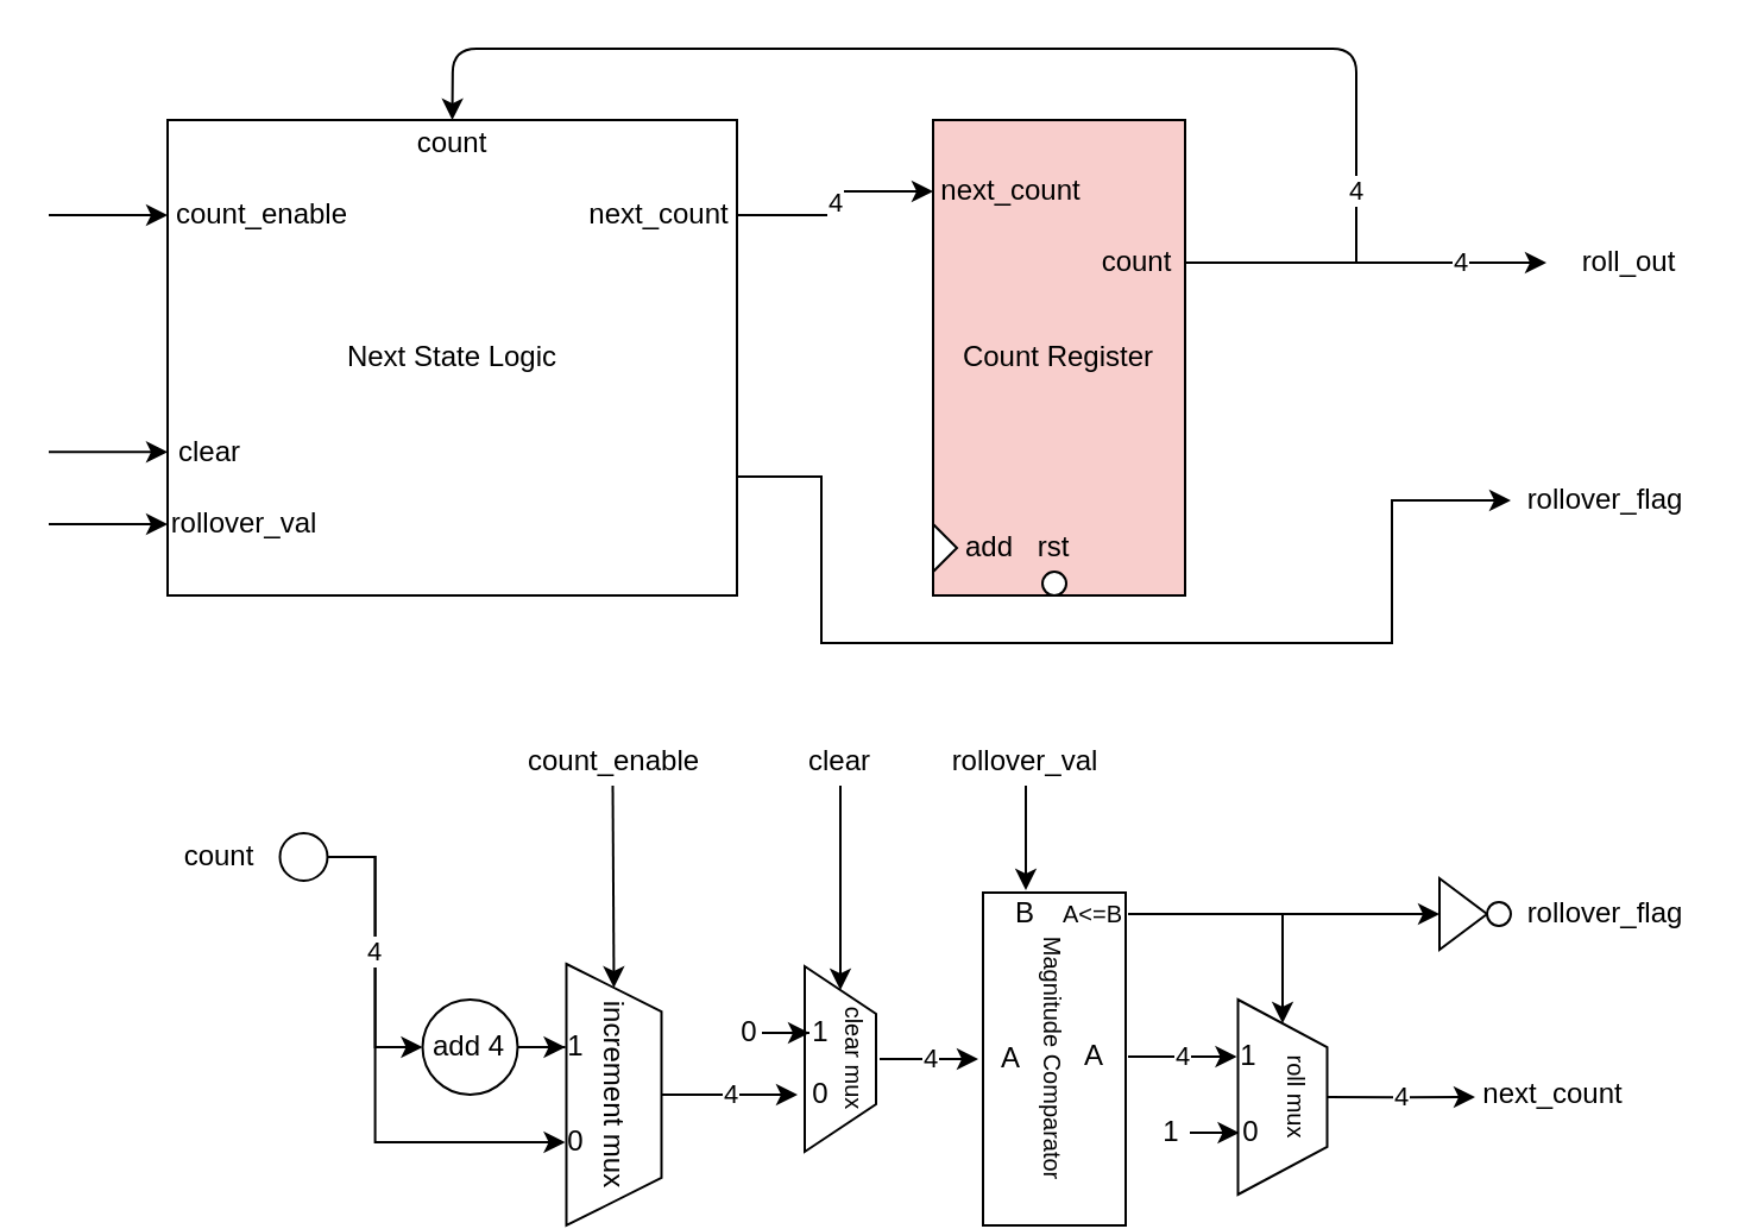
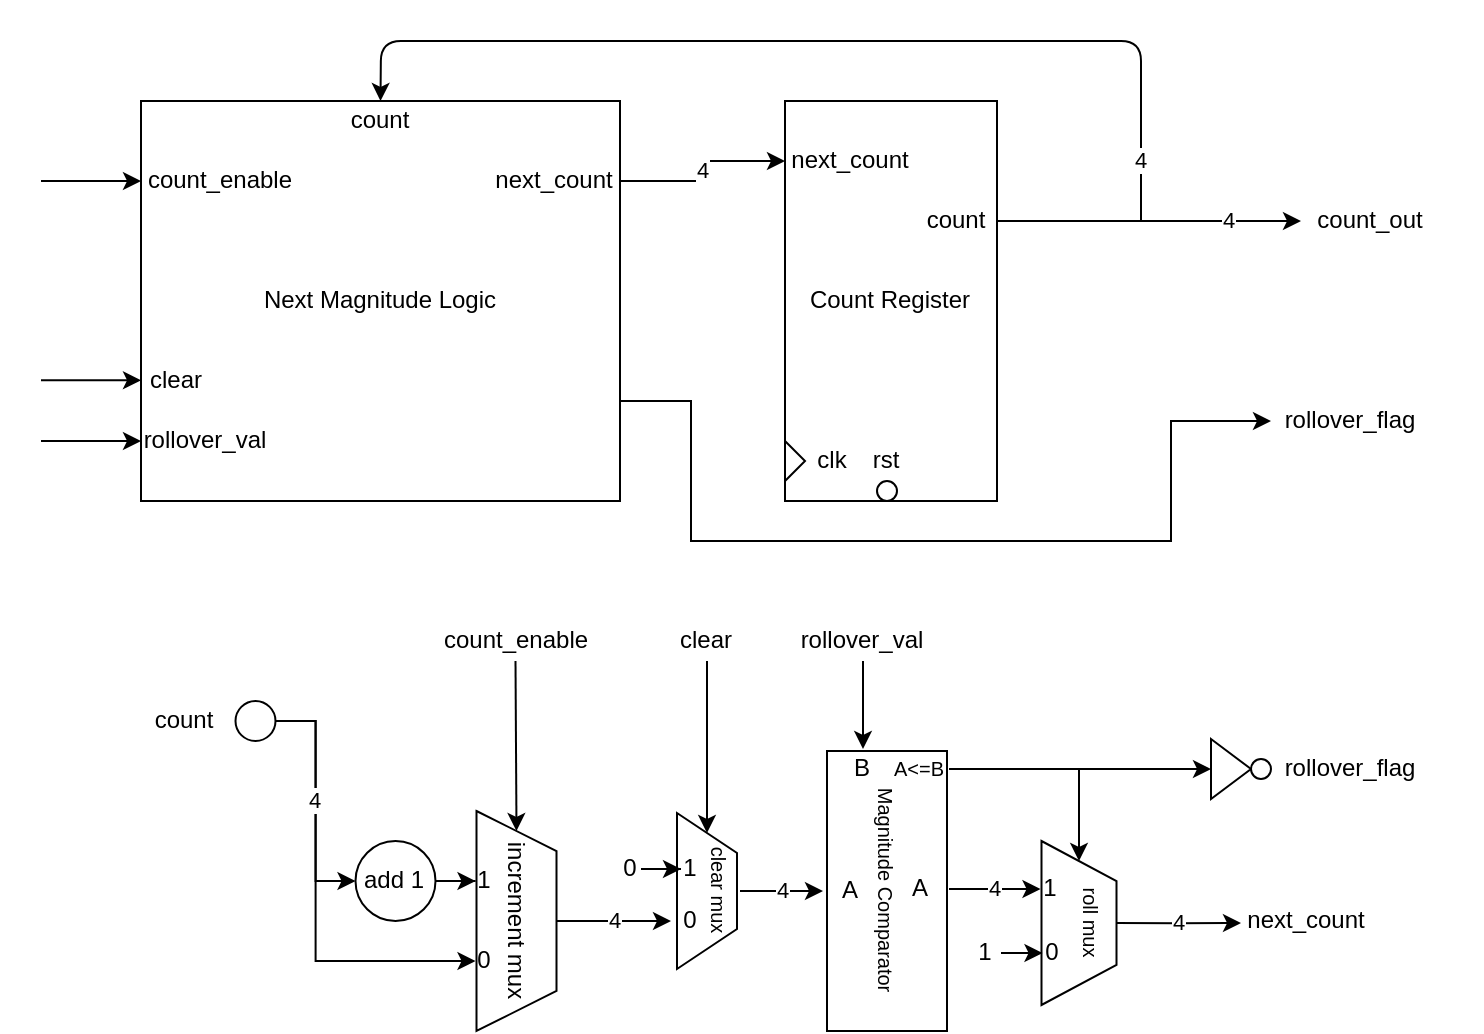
  <mxCell id="0" />
  <mxCell id="1" parent="0" />
- <mxCell id="2" value="Count Register" style="rounded=0;whiteSpace=wrap;html=1;fillColor=#f8cecc;" parent="1" vertex="1"><mxGeometry x="392" y="50" width="106" height="200" as="geometry" /></mxCell>
+ <mxCell id="2" value="Count Register" style="rounded=0;whiteSpace=wrap;html=1;" parent="1" vertex="1"><mxGeometry x="392" y="50" width="106" height="200" as="geometry" /></mxCell>
  <mxCell id="3" value="" style="triangle;whiteSpace=wrap;html=1;" parent="1" vertex="1"><mxGeometry x="392" y="220" width="10" height="20" as="geometry" /></mxCell>
- <mxCell id="4" value="add" style="text;html=1;strokeColor=none;fillColor=none;align=center;verticalAlign=middle;whiteSpace=wrap;rounded=0;" parent="1" vertex="1"><mxGeometry x="396" y="220" width="40" height="20" as="geometry" /></mxCell>
+ <mxCell id="4" value="clk" style="text;html=1;strokeColor=none;fillColor=none;align=center;verticalAlign=middle;whiteSpace=wrap;rounded=0;" parent="1" vertex="1"><mxGeometry x="396" y="220" width="40" height="20" as="geometry" /></mxCell>
  <mxCell id="5" value="rst" style="text;html=1;strokeColor=none;fillColor=none;align=center;verticalAlign=middle;whiteSpace=wrap;rounded=0;" parent="1" vertex="1"><mxGeometry x="423" y="220" width="40" height="20" as="geometry" /></mxCell>
  <mxCell id="6" value="next_count" style="text;html=1;strokeColor=none;fillColor=none;align=center;verticalAlign=middle;whiteSpace=wrap;rounded=0;" parent="1" vertex="1"><mxGeometry x="392" y="70" width="66" height="20" as="geometry" /></mxCell>
  <mxCell id="7" value="4" style="edgeStyle=orthogonalEdgeStyle;rounded=0;orthogonalLoop=1;jettySize=auto;html=1;" parent="1" source="8" edge="1"><mxGeometry x="0.539" relative="1" as="geometry"><mxPoint x="650" y="110" as="targetPoint" /><mxPoint as="offset" /></mxGeometry></mxCell>
  <mxCell id="8" value="count" style="text;html=1;strokeColor=none;fillColor=none;align=center;verticalAlign=middle;whiteSpace=wrap;rounded=0;" parent="1" vertex="1"><mxGeometry x="458" y="100" width="40" height="20" as="geometry" /></mxCell>
  <mxCell id="9" style="edgeStyle=orthogonalEdgeStyle;rounded=0;orthogonalLoop=1;jettySize=auto;html=1;exitX=1;exitY=0.75;exitDx=0;exitDy=0;entryX=0;entryY=0.5;entryDx=0;entryDy=0;" parent="1" source="10" target="65" edge="1"><mxGeometry relative="1" as="geometry"><Array as="points"><mxPoint x="345" y="200" /><mxPoint x="345" y="270" /><mxPoint x="585" y="270" /><mxPoint x="585" y="210" /></Array></mxGeometry></mxCell>
- <mxCell id="10" value="Next State Logic" style="rounded=0;whiteSpace=wrap;html=1;" parent="1" vertex="1"><mxGeometry x="70" y="50" width="239.5" height="200" as="geometry" /></mxCell>
+ <mxCell id="10" value="Next Magnitude Logic" style="rounded=0;whiteSpace=wrap;html=1;" parent="1" vertex="1"><mxGeometry x="70" y="50" width="239.5" height="200" as="geometry" /></mxCell>
  <mxCell id="11" value="rollover_val" style="text;html=1;strokeColor=none;fillColor=none;align=center;verticalAlign=middle;whiteSpace=wrap;rounded=0;" parent="1" vertex="1"><mxGeometry x="70" y="210" width="65" height="20" as="geometry" /></mxCell>
  <mxCell id="12" value="clear" style="text;html=1;strokeColor=none;fillColor=none;align=center;verticalAlign=middle;whiteSpace=wrap;rounded=0;" parent="1" vertex="1"><mxGeometry x="70" y="180" width="35.5" height="20" as="geometry" /></mxCell>
  <mxCell id="13" value="count_enable" style="text;html=1;strokeColor=none;fillColor=none;align=center;verticalAlign=middle;whiteSpace=wrap;rounded=0;" parent="1" vertex="1"><mxGeometry x="70" y="80" width="80" height="20" as="geometry" /></mxCell>
  <mxCell id="14" value="4" style="edgeStyle=orthogonalEdgeStyle;rounded=0;orthogonalLoop=1;jettySize=auto;html=1;entryX=0;entryY=0.5;entryDx=0;entryDy=0;" parent="1" source="15" target="6" edge="1"><mxGeometry relative="1" as="geometry" /></mxCell>
  <mxCell id="15" value="next_count" style="text;html=1;strokeColor=none;fillColor=none;align=center;verticalAlign=middle;whiteSpace=wrap;rounded=0;" parent="1" vertex="1"><mxGeometry x="243.5" y="80" width="66" height="20" as="geometry" /></mxCell>
- <mxCell id="16" value="roll_out" style="text;html=1;strokeColor=none;fillColor=none;align=center;verticalAlign=middle;whiteSpace=wrap;rounded=0;" parent="1" vertex="1"><mxGeometry x="650" y="100" width="70" height="20" as="geometry" /></mxCell>
+ <mxCell id="16" value="count_out" style="text;html=1;strokeColor=none;fillColor=none;align=center;verticalAlign=middle;whiteSpace=wrap;rounded=0;" parent="1" vertex="1"><mxGeometry x="650" y="100" width="70" height="20" as="geometry" /></mxCell>
  <mxCell id="17" value="4" style="endArrow=classic;html=1;entryX=0.5;entryY=0;entryDx=0;entryDy=0;" parent="1" target="10" edge="1"><mxGeometry x="-0.88" width="50" height="50" relative="1" as="geometry"><mxPoint x="570" y="110" as="sourcePoint" /><mxPoint x="610" y="40" as="targetPoint" /><Array as="points"><mxPoint x="570" y="20" /><mxPoint x="190" y="20" /></Array><mxPoint as="offset" /></mxGeometry></mxCell>
  <mxCell id="18" value="count" style="text;html=1;strokeColor=none;fillColor=none;align=center;verticalAlign=middle;whiteSpace=wrap;rounded=0;" parent="1" vertex="1"><mxGeometry x="170" y="50" width="40" height="20" as="geometry" /></mxCell>
  <mxCell id="19" value="" style="endArrow=classic;html=1;entryX=0;entryY=0.5;entryDx=0;entryDy=0;" parent="1" target="13" edge="1"><mxGeometry width="50" height="50" relative="1" as="geometry"><mxPoint x="20" y="90" as="sourcePoint" /><mxPoint x="50" y="70" as="targetPoint" /></mxGeometry></mxCell>
  <mxCell id="20" value="" style="endArrow=classic;html=1;entryX=0;entryY=0.5;entryDx=0;entryDy=0;" parent="1" edge="1"><mxGeometry width="50" height="50" relative="1" as="geometry"><mxPoint x="20" y="189.66" as="sourcePoint" /><mxPoint x="70" y="189.66" as="targetPoint" /></mxGeometry></mxCell>
  <mxCell id="21" value="" style="endArrow=classic;html=1;entryX=0;entryY=0.5;entryDx=0;entryDy=0;" parent="1" edge="1"><mxGeometry width="50" height="50" relative="1" as="geometry"><mxPoint x="20" y="220" as="sourcePoint" /><mxPoint x="70" y="220" as="targetPoint" /></mxGeometry></mxCell>
  <mxCell id="22" style="edgeStyle=orthogonalEdgeStyle;rounded=0;orthogonalLoop=1;jettySize=auto;html=1;entryX=0;entryY=0.5;entryDx=0;entryDy=0;" parent="1" source="23" target="55" edge="1"><mxGeometry relative="1" as="geometry" /></mxCell>
- <mxCell id="23" value="add 4" style="ellipse;whiteSpace=wrap;html=1;aspect=fixed;" parent="1" vertex="1"><mxGeometry x="177.25" y="420" width="40" height="40" as="geometry" /></mxCell>
+ <mxCell id="23" value="add 1" style="ellipse;whiteSpace=wrap;html=1;aspect=fixed;" parent="1" vertex="1"><mxGeometry x="177.25" y="420" width="40" height="40" as="geometry" /></mxCell>
  <mxCell id="24" style="edgeStyle=orthogonalEdgeStyle;rounded=0;orthogonalLoop=1;jettySize=auto;html=1;entryX=0;entryY=0.5;entryDx=0;entryDy=0;" parent="1" target="54" edge="1"><mxGeometry relative="1" as="geometry"><mxPoint x="257.25" y="330" as="sourcePoint" /></mxGeometry></mxCell>
  <mxCell id="25" value="count_enable" style="text;html=1;strokeColor=none;fillColor=none;align=center;verticalAlign=middle;whiteSpace=wrap;rounded=0;" parent="1" vertex="1"><mxGeometry x="222.75" y="310" width="70" height="20" as="geometry" /></mxCell>
  <mxCell id="26" value="" style="shape=trapezoid;perimeter=trapezoidPerimeter;whiteSpace=wrap;html=1;fixedSize=1;rotation=90;" parent="1" vertex="1"><mxGeometry x="314" y="430" width="78" height="30" as="geometry" /></mxCell>
  <mxCell id="27" value="0" style="text;html=1;strokeColor=none;fillColor=none;align=center;verticalAlign=middle;whiteSpace=wrap;rounded=0;" parent="1" vertex="1"><mxGeometry x="335" y="450" width="20" height="20" as="geometry" /></mxCell>
  <mxCell id="28" style="edgeStyle=orthogonalEdgeStyle;rounded=0;orthogonalLoop=1;jettySize=auto;html=1;entryX=0;entryY=0.5;entryDx=0;entryDy=0;" parent="1" source="29" target="26" edge="1"><mxGeometry relative="1" as="geometry" /></mxCell>
  <mxCell id="29" value="clear" style="text;html=1;strokeColor=none;fillColor=none;align=center;verticalAlign=middle;whiteSpace=wrap;rounded=0;" parent="1" vertex="1"><mxGeometry x="333" y="310" width="40" height="20" as="geometry" /></mxCell>
  <mxCell id="30" value="1" style="text;html=1;strokeColor=none;fillColor=none;align=center;verticalAlign=middle;whiteSpace=wrap;rounded=0;" parent="1" vertex="1"><mxGeometry x="340" y="424" width="10" height="20" as="geometry" /></mxCell>
  <mxCell id="31" style="edgeStyle=orthogonalEdgeStyle;rounded=0;orthogonalLoop=1;jettySize=auto;html=1;entryX=0;entryY=0.5;entryDx=0;entryDy=0;" parent="1" source="32" target="30" edge="1"><mxGeometry relative="1" as="geometry" /></mxCell>
  <mxCell id="32" value="0" style="text;html=1;strokeColor=none;fillColor=none;align=center;verticalAlign=middle;whiteSpace=wrap;rounded=0;" parent="1" vertex="1"><mxGeometry x="310" y="424" width="10" height="20" as="geometry" /></mxCell>
  <mxCell id="33" value="&lt;font style=&quot;font-size: 10px&quot;&gt;Magnitude Comparator&lt;br&gt;&lt;/font&gt;" style="rounded=0;whiteSpace=wrap;html=1;rotation=90;" parent="1" vertex="1"><mxGeometry x="373" y="415" width="140" height="60" as="geometry" /></mxCell>
  <mxCell id="34" value="A" style="text;html=1;strokeColor=none;fillColor=none;align=center;verticalAlign=middle;whiteSpace=wrap;rounded=0;" parent="1" vertex="1"><mxGeometry x="411" y="435" width="28" height="20" as="geometry" /></mxCell>
  <mxCell id="35" value="B" style="text;html=1;strokeColor=none;fillColor=none;align=center;verticalAlign=middle;whiteSpace=wrap;rounded=0;" parent="1" vertex="1"><mxGeometry x="411" y="374" width="40" height="20" as="geometry" /></mxCell>
  <mxCell id="36" style="edgeStyle=orthogonalEdgeStyle;rounded=0;orthogonalLoop=1;jettySize=auto;html=1;entryX=0;entryY=0.5;entryDx=0;entryDy=0;" parent="1" source="38" target="42" edge="1"><mxGeometry relative="1" as="geometry" /></mxCell>
  <mxCell id="37" style="edgeStyle=orthogonalEdgeStyle;rounded=0;orthogonalLoop=1;jettySize=auto;html=1;entryX=0;entryY=0.5;entryDx=0;entryDy=0;" parent="1" source="38" target="63" edge="1"><mxGeometry relative="1" as="geometry"><mxPoint x="570.75" y="365" as="targetPoint" /></mxGeometry></mxCell>
  <mxCell id="38" value="&lt;font style=&quot;font-size: 10px&quot;&gt;A&amp;lt;=B&lt;/font&gt;" style="text;html=1;strokeColor=none;fillColor=none;align=center;verticalAlign=middle;whiteSpace=wrap;rounded=0;" parent="1" vertex="1"><mxGeometry x="445" y="374" width="29" height="20" as="geometry" /></mxCell>
  <mxCell id="39" style="edgeStyle=orthogonalEdgeStyle;rounded=0;orthogonalLoop=1;jettySize=auto;html=1;entryX=0.5;entryY=0;entryDx=0;entryDy=0;" parent="1" source="40" target="35" edge="1"><mxGeometry relative="1" as="geometry" /></mxCell>
  <mxCell id="40" value="rollover_val" style="text;html=1;strokeColor=none;fillColor=none;align=center;verticalAlign=middle;whiteSpace=wrap;rounded=0;" parent="1" vertex="1"><mxGeometry x="396" y="310" width="70" height="20" as="geometry" /></mxCell>
  <mxCell id="41" value="4" style="edgeStyle=orthogonalEdgeStyle;rounded=0;orthogonalLoop=1;jettySize=auto;html=1;" parent="1" source="42" edge="1"><mxGeometry relative="1" as="geometry"><mxPoint x="620" y="461" as="targetPoint" /></mxGeometry></mxCell>
  <mxCell id="42" value="" style="shape=trapezoid;perimeter=trapezoidPerimeter;whiteSpace=wrap;html=1;fixedSize=1;rotation=90;" parent="1" vertex="1"><mxGeometry x="498" y="442.25" width="82" height="37.5" as="geometry" /></mxCell>
  <mxCell id="43" value="1" style="text;html=1;strokeColor=none;fillColor=none;align=center;verticalAlign=middle;whiteSpace=wrap;rounded=0;" parent="1" vertex="1"><mxGeometry x="519.75" y="434" width="10" height="20" as="geometry" /></mxCell>
  <mxCell id="44" value="0" style="text;html=1;strokeColor=none;fillColor=none;align=center;verticalAlign=middle;whiteSpace=wrap;rounded=0;" parent="1" vertex="1"><mxGeometry x="520.75" y="466" width="10" height="20" as="geometry" /></mxCell>
  <mxCell id="45" style="edgeStyle=orthogonalEdgeStyle;rounded=0;orthogonalLoop=1;jettySize=auto;html=1;entryX=0;entryY=0.5;entryDx=0;entryDy=0;" parent="1" source="47" target="23" edge="1"><mxGeometry relative="1" as="geometry" /></mxCell>
  <mxCell id="46" value="4" style="edgeStyle=orthogonalEdgeStyle;rounded=0;orthogonalLoop=1;jettySize=auto;html=1;entryX=0;entryY=0.5;entryDx=0;entryDy=0;" parent="1" source="47" target="56" edge="1"><mxGeometry x="-0.455" relative="1" as="geometry"><Array as="points"><mxPoint x="157.25" y="360" /><mxPoint x="157.25" y="480" /></Array><mxPoint as="offset" /></mxGeometry></mxCell>
  <mxCell id="47" value="" style="ellipse;whiteSpace=wrap;html=1;aspect=fixed;" parent="1" vertex="1"><mxGeometry x="117.25" y="350" width="20" height="20" as="geometry" /></mxCell>
  <mxCell id="48" value="4" style="edgeStyle=orthogonalEdgeStyle;rounded=0;orthogonalLoop=1;jettySize=auto;html=1;exitX=0.5;exitY=0;exitDx=0;exitDy=0;entryX=0;entryY=0.5;entryDx=0;entryDy=0;" parent="1" source="49" target="34" edge="1"><mxGeometry relative="1" as="geometry" /></mxCell>
  <mxCell id="49" value="&lt;font style=&quot;font-size: 10px&quot;&gt;clear mux&lt;br&gt;&lt;/font&gt;" style="text;html=1;strokeColor=none;fillColor=none;align=center;verticalAlign=middle;whiteSpace=wrap;rounded=0;rotation=90;" parent="1" vertex="1"><mxGeometry x="335" y="435" width="49" height="20" as="geometry" /></mxCell>
  <mxCell id="50" value="&lt;font style=&quot;font-size: 10px&quot;&gt;roll mux&lt;br&gt;&lt;/font&gt;" style="text;html=1;strokeColor=none;fillColor=none;align=center;verticalAlign=middle;whiteSpace=wrap;rounded=0;rotation=90;" parent="1" vertex="1"><mxGeometry x="520.75" y="456" width="49" height="10" as="geometry" /></mxCell>
  <mxCell id="51" style="edgeStyle=orthogonalEdgeStyle;rounded=0;orthogonalLoop=1;jettySize=auto;html=1;entryX=0;entryY=0.5;entryDx=0;entryDy=0;" parent="1" source="52" target="44" edge="1"><mxGeometry relative="1" as="geometry" /></mxCell>
  <mxCell id="52" value="1" style="text;html=1;strokeColor=none;fillColor=none;align=center;verticalAlign=middle;whiteSpace=wrap;rounded=0;" parent="1" vertex="1"><mxGeometry x="485" y="468" width="15" height="16" as="geometry" /></mxCell>
  <mxCell id="53" value="4" style="edgeStyle=orthogonalEdgeStyle;rounded=0;orthogonalLoop=1;jettySize=auto;html=1;entryX=0;entryY=0.5;entryDx=0;entryDy=0;" parent="1" source="54" target="27" edge="1"><mxGeometry relative="1" as="geometry" /></mxCell>
  <mxCell id="54" value="increment mux" style="shape=trapezoid;perimeter=trapezoidPerimeter;whiteSpace=wrap;html=1;fixedSize=1;rotation=90;" parent="1" vertex="1"><mxGeometry x="202.75" y="440" width="110" height="40" as="geometry" /></mxCell>
  <mxCell id="55" value="1" style="text;html=1;strokeColor=none;fillColor=none;align=center;verticalAlign=middle;whiteSpace=wrap;rounded=0;" parent="1" vertex="1"><mxGeometry x="237.25" y="430" width="10" height="20" as="geometry" /></mxCell>
  <mxCell id="56" value="0" style="text;html=1;strokeColor=none;fillColor=none;align=center;verticalAlign=middle;whiteSpace=wrap;rounded=0;" parent="1" vertex="1"><mxGeometry x="237.25" y="470" width="10" height="20" as="geometry" /></mxCell>
  <mxCell id="57" value="4" style="edgeStyle=orthogonalEdgeStyle;rounded=0;orthogonalLoop=1;jettySize=auto;html=1;entryX=0;entryY=0.5;entryDx=0;entryDy=0;" parent="1" source="58" target="43" edge="1"><mxGeometry relative="1" as="geometry" /></mxCell>
  <mxCell id="58" value="A" style="text;html=1;strokeColor=none;fillColor=none;align=center;verticalAlign=middle;whiteSpace=wrap;rounded=0;" parent="1" vertex="1"><mxGeometry x="446" y="434" width="28" height="20" as="geometry" /></mxCell>
  <mxCell id="59" value="next_count" style="text;html=1;strokeColor=none;fillColor=none;align=center;verticalAlign=middle;whiteSpace=wrap;rounded=0;" parent="1" vertex="1"><mxGeometry x="620" y="450" width="66" height="20" as="geometry" /></mxCell>
  <mxCell id="60" value="" style="ellipse;whiteSpace=wrap;html=1;aspect=fixed;" parent="1" vertex="1"><mxGeometry x="438" y="240" width="10" height="10" as="geometry" /></mxCell>
  <mxCell id="61" value="count" style="text;html=1;strokeColor=none;fillColor=none;align=center;verticalAlign=middle;whiteSpace=wrap;rounded=0;" parent="1" vertex="1"><mxGeometry x="77.75" y="355" width="27.75" height="10" as="geometry" /></mxCell>
  <mxCell id="62" value="rollover_flag" style="text;html=1;strokeColor=none;fillColor=none;align=center;verticalAlign=middle;whiteSpace=wrap;rounded=0;" parent="1" vertex="1"><mxGeometry x="635" y="374" width="80" height="20" as="geometry" /></mxCell>
  <mxCell id="63" value="" style="triangle;whiteSpace=wrap;html=1;" parent="1" vertex="1"><mxGeometry x="605" y="369" width="20" height="30" as="geometry" /></mxCell>
  <mxCell id="64" value="" style="ellipse;whiteSpace=wrap;html=1;aspect=fixed;" parent="1" vertex="1"><mxGeometry x="625" y="379" width="10" height="10" as="geometry" /></mxCell>
  <mxCell id="65" value="rollover_flag" style="text;html=1;strokeColor=none;fillColor=none;align=center;verticalAlign=middle;whiteSpace=wrap;rounded=0;" parent="1" vertex="1"><mxGeometry x="635" y="200" width="80" height="20" as="geometry" /></mxCell>
